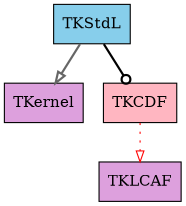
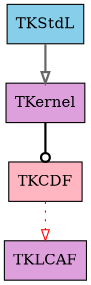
  digraph {
    aspect=1
    node [fillcolor=plum shape=box style=filled]
    edge [arrowhead=onormal style=bold]
    TKStdL [fillcolor=skyblue]
    TKernel
    TKCDF [fillcolor=lightpink]
    TKLCAF
    TKStdL -> TKernel [color=gray40]
-   TKStdL -> TKCDF [arrowhead=odot color=black]
+   TKernel -> TKCDF [arrowhead=odot color=black]
    TKCDF -> TKLCAF [color=red style=dotted]
  }
